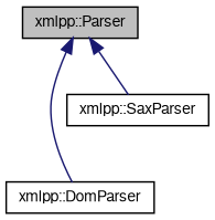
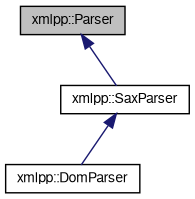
  digraph {
    node [color=black fontname=FreeSans fontsize=10 shape=record]
    edge [color=midnightblue dir=back fontname=FreeSans fontsize=10 labelfontname=FreeSans labelfontsize=10 style=solid]
    n1 [fillcolor=grey75 fontcolor=black height=0.2 label="xmlpp::Parser" style=filled width=0.4]
    n2 [height=0.2 label="xmlpp::DomParser" width=0.4]
    n3 [height=0.2 label="xmlpp::SaxParser" width=0.4]
-   n1 -> n2
+   n3 -> n2
    n1 -> n3
  }
